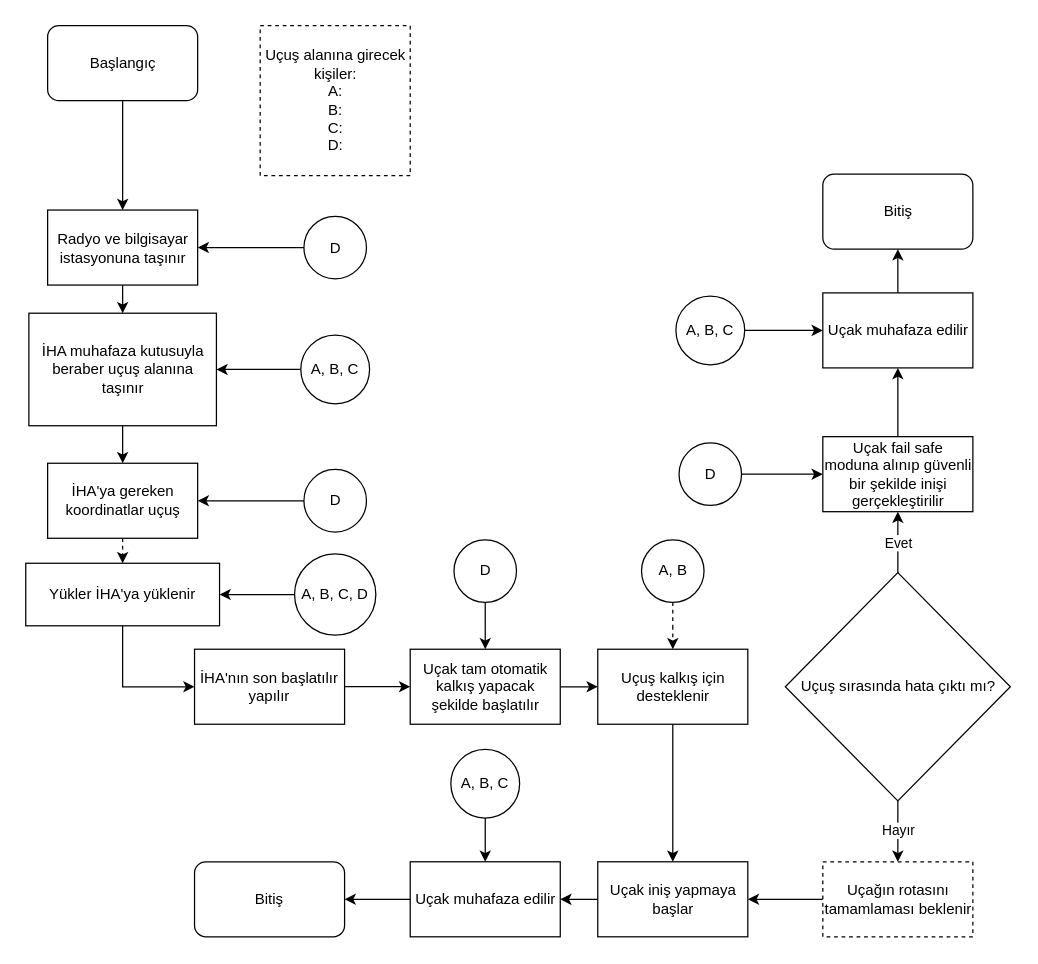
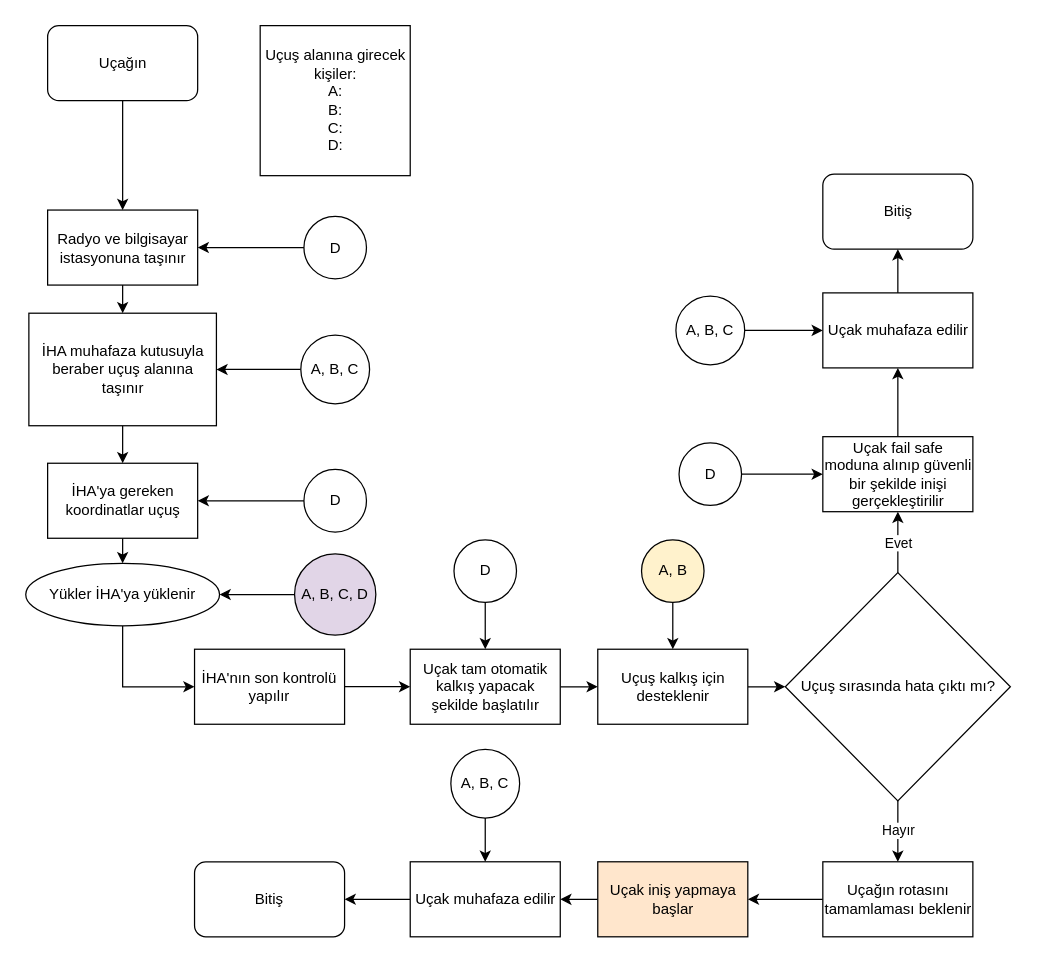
  <mxCell id="0" />
  <mxCell id="1" parent="0" />
- <mxCell id="2" value="Uçuş alanına girecek kişiler:&lt;div&gt;A:&lt;/div&gt;&lt;div&gt;B:&lt;/div&gt;&lt;div&gt;C:&lt;/div&gt;&lt;div&gt;D:&lt;/div&gt;" style="whiteSpace=wrap;html=1;aspect=fixed;dashed=1;" parent="1" vertex="1"><mxGeometry x="207.5" y="20" width="120" height="120" as="geometry" /></mxCell>
+ <mxCell id="2" value="Uçuş alanına girecek kişiler:&lt;div&gt;A:&lt;/div&gt;&lt;div&gt;B:&lt;/div&gt;&lt;div&gt;C:&lt;/div&gt;&lt;div&gt;D:&lt;/div&gt;" style="whiteSpace=wrap;html=1;aspect=fixed;" parent="1" vertex="1"><mxGeometry x="207.5" y="20" width="120" height="120" as="geometry" /></mxCell>
  <mxCell id="3" style="edgeStyle=orthogonalEdgeStyle;rounded=0;orthogonalLoop=1;jettySize=auto;html=1;entryX=0.5;entryY=0;entryDx=0;entryDy=0;" edge="1" parent="1" source="4" target="51"><mxGeometry relative="1" as="geometry" /></mxCell>
- <mxCell id="4" value="Başlangıç" style="rounded=1;whiteSpace=wrap;html=1;" parent="1" vertex="1"><mxGeometry x="37.5" y="20" width="120" height="60" as="geometry" /></mxCell>
+ <mxCell id="4" value="Uçağın" style="rounded=1;whiteSpace=wrap;html=1;" parent="1" vertex="1"><mxGeometry x="37.5" y="20" width="120" height="60" as="geometry" /></mxCell>
  <mxCell id="5" value="Bitiş" style="rounded=1;whiteSpace=wrap;html=1;" parent="1" vertex="1"><mxGeometry x="657.5" y="138.75" width="120" height="60" as="geometry" /></mxCell>
  <mxCell id="6" style="edgeStyle=orthogonalEdgeStyle;rounded=0;orthogonalLoop=1;jettySize=auto;html=1;exitX=0.5;exitY=1;exitDx=0;exitDy=0;entryX=0.5;entryY=0;entryDx=0;entryDy=0;" parent="1" source="7" target="11" edge="1"><mxGeometry relative="1" as="geometry" /></mxCell>
  <mxCell id="7" value="İHA muhafaza kutusuyla beraber uçuş alanına taşınır" style="rounded=0;whiteSpace=wrap;html=1;" parent="1" vertex="1"><mxGeometry x="22.5" y="250" width="150" height="90" as="geometry" /></mxCell>
  <mxCell id="8" style="edgeStyle=orthogonalEdgeStyle;rounded=0;orthogonalLoop=1;jettySize=auto;html=1;entryX=0;entryY=0.5;entryDx=0;entryDy=0;" edge="1" parent="1" source="9" target="17"><mxGeometry relative="1" as="geometry" /></mxCell>
- <mxCell id="9" value="Yükler İHA'ya yüklenir" style="rounded=0;whiteSpace=wrap;html=1;" parent="1" vertex="1"><mxGeometry x="20" y="450" width="155" height="50" as="geometry" /></mxCell>
- <mxCell id="10" style="edgeStyle=orthogonalEdgeStyle;rounded=0;orthogonalLoop=1;jettySize=auto;html=1;exitX=0.5;exitY=1;exitDx=0;exitDy=0;entryX=0.5;entryY=0;entryDx=0;entryDy=0;dashed=1;" parent="1" source="11" target="9" edge="1"><mxGeometry relative="1" as="geometry" /></mxCell>
+ <mxCell id="9" value="Yükler İHA'ya yüklenir" style="ellipse;whiteSpace=wrap;html=1;" parent="1" vertex="1"><mxGeometry x="20" y="450" width="155" height="50" as="geometry" /></mxCell>
+ <mxCell id="10" style="edgeStyle=orthogonalEdgeStyle;rounded=0;orthogonalLoop=1;jettySize=auto;html=1;exitX=0.5;exitY=1;exitDx=0;exitDy=0;entryX=0.5;entryY=0;entryDx=0;entryDy=0;" parent="1" source="11" target="9" edge="1"><mxGeometry relative="1" as="geometry" /></mxCell>
  <mxCell id="11" value="İHA'ya gereken koordinatlar uçuş" style="rounded=0;whiteSpace=wrap;html=1;" parent="1" vertex="1"><mxGeometry x="37.5" y="370" width="120" height="60" as="geometry" /></mxCell>
  <mxCell id="12" style="edgeStyle=orthogonalEdgeStyle;rounded=0;orthogonalLoop=1;jettySize=auto;html=1;exitX=0;exitY=0.5;exitDx=0;exitDy=0;entryX=1;entryY=0.5;entryDx=0;entryDy=0;" parent="1" source="13" target="11" edge="1"><mxGeometry relative="1" as="geometry" /></mxCell>
  <mxCell id="13" value="D" style="ellipse;whiteSpace=wrap;html=1;aspect=fixed;" parent="1" vertex="1"><mxGeometry x="242.5" y="375" width="50" height="50" as="geometry" /></mxCell>
  <mxCell id="14" style="edgeStyle=orthogonalEdgeStyle;rounded=0;orthogonalLoop=1;jettySize=auto;html=1;exitX=0;exitY=0.5;exitDx=0;exitDy=0;entryX=1;entryY=0.5;entryDx=0;entryDy=0;" parent="1" source="15" target="7" edge="1"><mxGeometry relative="1" as="geometry" /></mxCell>
  <mxCell id="15" value="A, B, C" style="ellipse;whiteSpace=wrap;html=1;aspect=fixed;" parent="1" vertex="1"><mxGeometry x="240" y="267.5" width="55" height="55" as="geometry" /></mxCell>
  <mxCell id="16" style="edgeStyle=orthogonalEdgeStyle;rounded=0;orthogonalLoop=1;jettySize=auto;html=1;entryX=0;entryY=0.5;entryDx=0;entryDy=0;" edge="1" parent="1" source="17" target="21"><mxGeometry relative="1" as="geometry" /></mxCell>
- <mxCell id="17" value="İHA'nın son başlatılır yapılır" style="rounded=0;whiteSpace=wrap;html=1;" parent="1" vertex="1"><mxGeometry x="155" y="518.75" width="120" height="60" as="geometry" /></mxCell>
+ <mxCell id="17" value="İHA'nın son kontrolü yapılır" style="rounded=0;whiteSpace=wrap;html=1;" parent="1" vertex="1"><mxGeometry x="155" y="518.75" width="120" height="60" as="geometry" /></mxCell>
  <mxCell id="18" style="edgeStyle=orthogonalEdgeStyle;rounded=0;orthogonalLoop=1;jettySize=auto;html=1;entryX=1;entryY=0.5;entryDx=0;entryDy=0;" edge="1" parent="1" source="19" target="9"><mxGeometry relative="1" as="geometry" /></mxCell>
- <mxCell id="19" value="A, B, C, D" style="ellipse;whiteSpace=wrap;html=1;aspect=fixed;" parent="1" vertex="1"><mxGeometry x="235" y="442.5" width="65" height="65" as="geometry" /></mxCell>
+ <mxCell id="19" value="A, B, C, D" style="ellipse;whiteSpace=wrap;html=1;aspect=fixed;fillColor=#e1d5e7;" parent="1" vertex="1"><mxGeometry x="235" y="442.5" width="65" height="65" as="geometry" /></mxCell>
  <mxCell id="20" style="edgeStyle=orthogonalEdgeStyle;rounded=0;orthogonalLoop=1;jettySize=auto;html=1;entryX=0;entryY=0.5;entryDx=0;entryDy=0;" edge="1" parent="1" source="21" target="25"><mxGeometry relative="1" as="geometry" /></mxCell>
  <mxCell id="21" value="Uçak tam otomatik kalkış yapacak şekilde başlatılır" style="rounded=0;whiteSpace=wrap;html=1;" vertex="1" parent="1"><mxGeometry x="327.5" y="518.75" width="120" height="60" as="geometry" /></mxCell>
  <mxCell id="22" style="edgeStyle=orthogonalEdgeStyle;rounded=0;orthogonalLoop=1;jettySize=auto;html=1;entryX=0.5;entryY=0;entryDx=0;entryDy=0;" edge="1" parent="1" source="23" target="21"><mxGeometry relative="1" as="geometry" /></mxCell>
  <mxCell id="23" value="D" style="ellipse;whiteSpace=wrap;html=1;aspect=fixed;" vertex="1" parent="1"><mxGeometry x="362.5" y="431.25" width="50" height="50" as="geometry" /></mxCell>
- <mxCell id="24" style="edgeStyle=orthogonalEdgeStyle;rounded=0;orthogonalLoop=1;jettySize=auto;html=1;" edge="1" parent="1" source="25" target="42"><mxGeometry relative="1" as="geometry" /></mxCell>
+ <mxCell id="24" style="edgeStyle=orthogonalEdgeStyle;rounded=0;orthogonalLoop=1;jettySize=auto;html=1;entryX=0;entryY=0.5;entryDx=0;entryDy=0;" edge="1" parent="1" source="25" target="30"><mxGeometry relative="1" as="geometry" /></mxCell>
  <mxCell id="25" value="Uçuş kalkış için desteklenir" style="rounded=0;whiteSpace=wrap;html=1;" vertex="1" parent="1"><mxGeometry x="477.5" y="518.75" width="120" height="60" as="geometry" /></mxCell>
- <mxCell id="26" style="edgeStyle=orthogonalEdgeStyle;rounded=0;orthogonalLoop=1;jettySize=auto;html=1;entryX=0.5;entryY=0;entryDx=0;entryDy=0;dashed=1;" edge="1" parent="1" source="27" target="25"><mxGeometry relative="1" as="geometry" /></mxCell>
- <mxCell id="27" value="A, B" style="ellipse;whiteSpace=wrap;html=1;aspect=fixed;" vertex="1" parent="1"><mxGeometry x="512.5" y="431.25" width="50" height="50" as="geometry" /></mxCell>
+ <mxCell id="26" style="edgeStyle=orthogonalEdgeStyle;rounded=0;orthogonalLoop=1;jettySize=auto;html=1;entryX=0.5;entryY=0;entryDx=0;entryDy=0;" edge="1" parent="1" source="27" target="25"><mxGeometry relative="1" as="geometry" /></mxCell>
+ <mxCell id="27" value="A, B" style="ellipse;whiteSpace=wrap;html=1;aspect=fixed;fillColor=#fff2cc;" vertex="1" parent="1"><mxGeometry x="512.5" y="431.25" width="50" height="50" as="geometry" /></mxCell>
  <mxCell id="28" value="Evet" style="edgeStyle=orthogonalEdgeStyle;rounded=0;orthogonalLoop=1;jettySize=auto;html=1;entryX=0.5;entryY=1;entryDx=0;entryDy=0;" edge="1" parent="1" source="30" target="32"><mxGeometry relative="1" as="geometry" /></mxCell>
  <mxCell id="29" value="Hayır" style="edgeStyle=orthogonalEdgeStyle;rounded=0;orthogonalLoop=1;jettySize=auto;html=1;entryX=0.5;entryY=0;entryDx=0;entryDy=0;" edge="1" parent="1" source="30" target="40"><mxGeometry relative="1" as="geometry"><mxPoint x="717.5" y="758.75" as="targetPoint" /></mxGeometry></mxCell>
  <mxCell id="30" value="Uçuş sırasında hata çıktı mı?" style="rhombus;whiteSpace=wrap;html=1;" vertex="1" parent="1"><mxGeometry x="627.5" y="457.5" width="180" height="182.5" as="geometry" /></mxCell>
  <mxCell id="31" style="edgeStyle=orthogonalEdgeStyle;rounded=0;orthogonalLoop=1;jettySize=auto;html=1;entryX=0.5;entryY=1;entryDx=0;entryDy=0;" edge="1" parent="1" source="32" target="36"><mxGeometry relative="1" as="geometry" /></mxCell>
  <mxCell id="32" value="Uçak fail safe moduna alınıp güvenli bir şekilde inişi gerçekleştirilir" style="rounded=0;whiteSpace=wrap;html=1;" vertex="1" parent="1"><mxGeometry x="657.5" y="348.75" width="120" height="60" as="geometry" /></mxCell>
  <mxCell id="33" style="edgeStyle=orthogonalEdgeStyle;rounded=0;orthogonalLoop=1;jettySize=auto;html=1;entryX=0;entryY=0.5;entryDx=0;entryDy=0;" edge="1" parent="1" source="34" target="32"><mxGeometry relative="1" as="geometry" /></mxCell>
  <mxCell id="34" value="D" style="ellipse;whiteSpace=wrap;html=1;aspect=fixed;" vertex="1" parent="1"><mxGeometry x="542.5" y="353.75" width="50" height="50" as="geometry" /></mxCell>
  <mxCell id="35" style="edgeStyle=orthogonalEdgeStyle;rounded=0;orthogonalLoop=1;jettySize=auto;html=1;entryX=0.5;entryY=1;entryDx=0;entryDy=0;" edge="1" parent="1" source="36" target="5"><mxGeometry relative="1" as="geometry" /></mxCell>
  <mxCell id="36" value="Uçak muhafaza edilir" style="rounded=0;whiteSpace=wrap;html=1;" vertex="1" parent="1"><mxGeometry x="657.5" y="233.75" width="120" height="60" as="geometry" /></mxCell>
  <mxCell id="37" style="edgeStyle=orthogonalEdgeStyle;rounded=0;orthogonalLoop=1;jettySize=auto;html=1;entryX=0;entryY=0.5;entryDx=0;entryDy=0;" edge="1" parent="1" source="38" target="36"><mxGeometry relative="1" as="geometry" /></mxCell>
  <mxCell id="38" value="A, B, C" style="ellipse;whiteSpace=wrap;html=1;aspect=fixed;" vertex="1" parent="1"><mxGeometry x="540" y="236.25" width="55" height="55" as="geometry" /></mxCell>
  <mxCell id="39" style="edgeStyle=orthogonalEdgeStyle;rounded=0;orthogonalLoop=1;jettySize=auto;html=1;entryX=1;entryY=0.5;entryDx=0;entryDy=0;" edge="1" parent="1" source="40" target="42"><mxGeometry relative="1" as="geometry" /></mxCell>
- <mxCell id="40" value="Uçağın rotasını tamamlaması beklenir" style="rounded=0;whiteSpace=wrap;html=1;dashed=1;" vertex="1" parent="1"><mxGeometry x="657.5" y="688.75" width="120" height="60" as="geometry" /></mxCell>
+ <mxCell id="40" value="Uçağın rotasını tamamlaması beklenir" style="rounded=0;whiteSpace=wrap;html=1;" vertex="1" parent="1"><mxGeometry x="657.5" y="688.75" width="120" height="60" as="geometry" /></mxCell>
  <mxCell id="41" style="edgeStyle=orthogonalEdgeStyle;rounded=0;orthogonalLoop=1;jettySize=auto;html=1;" edge="1" parent="1" source="42" target="44"><mxGeometry relative="1" as="geometry" /></mxCell>
- <mxCell id="42" value="Uçak iniş yapmaya başlar" style="rounded=0;whiteSpace=wrap;html=1;" vertex="1" parent="1"><mxGeometry x="477.5" y="688.75" width="120" height="60" as="geometry" /></mxCell>
+ <mxCell id="42" value="Uçak iniş yapmaya başlar" style="rounded=0;whiteSpace=wrap;html=1;fillColor=#ffe6cc;" vertex="1" parent="1"><mxGeometry x="477.5" y="688.75" width="120" height="60" as="geometry" /></mxCell>
  <mxCell id="43" style="edgeStyle=orthogonalEdgeStyle;rounded=0;orthogonalLoop=1;jettySize=auto;html=1;entryX=1;entryY=0.5;entryDx=0;entryDy=0;" edge="1" parent="1" source="44" target="47"><mxGeometry relative="1" as="geometry" /></mxCell>
  <mxCell id="44" value="Uçak muhafaza edilir" style="rounded=0;whiteSpace=wrap;html=1;" vertex="1" parent="1"><mxGeometry x="327.5" y="688.75" width="120" height="60" as="geometry" /></mxCell>
  <mxCell id="45" style="edgeStyle=orthogonalEdgeStyle;rounded=0;orthogonalLoop=1;jettySize=auto;html=1;entryX=0.5;entryY=0;entryDx=0;entryDy=0;" edge="1" parent="1" source="46" target="44"><mxGeometry relative="1" as="geometry" /></mxCell>
  <mxCell id="46" value="A, B, C" style="ellipse;whiteSpace=wrap;html=1;aspect=fixed;" vertex="1" parent="1"><mxGeometry x="360" y="598.75" width="55" height="55" as="geometry" /></mxCell>
  <mxCell id="47" value="Bitiş" style="rounded=1;whiteSpace=wrap;html=1;" vertex="1" parent="1"><mxGeometry x="155" y="688.75" width="120" height="60" as="geometry" /></mxCell>
  <mxCell id="48" style="edgeStyle=orthogonalEdgeStyle;rounded=0;orthogonalLoop=1;jettySize=auto;html=1;entryX=1;entryY=0.5;entryDx=0;entryDy=0;" edge="1" parent="1" source="49" target="51"><mxGeometry relative="1" as="geometry" /></mxCell>
  <mxCell id="49" value="D" style="ellipse;whiteSpace=wrap;html=1;aspect=fixed;" vertex="1" parent="1"><mxGeometry x="242.5" y="172.5" width="50" height="50" as="geometry" /></mxCell>
  <mxCell id="50" style="edgeStyle=orthogonalEdgeStyle;rounded=0;orthogonalLoop=1;jettySize=auto;html=1;entryX=0.5;entryY=0;entryDx=0;entryDy=0;" edge="1" parent="1" source="51" target="7"><mxGeometry relative="1" as="geometry" /></mxCell>
  <mxCell id="51" value="Radyo ve bilgisayar istasyonuna taşınır" style="rounded=0;whiteSpace=wrap;html=1;" vertex="1" parent="1"><mxGeometry x="37.5" y="167.5" width="120" height="60" as="geometry" /></mxCell>
